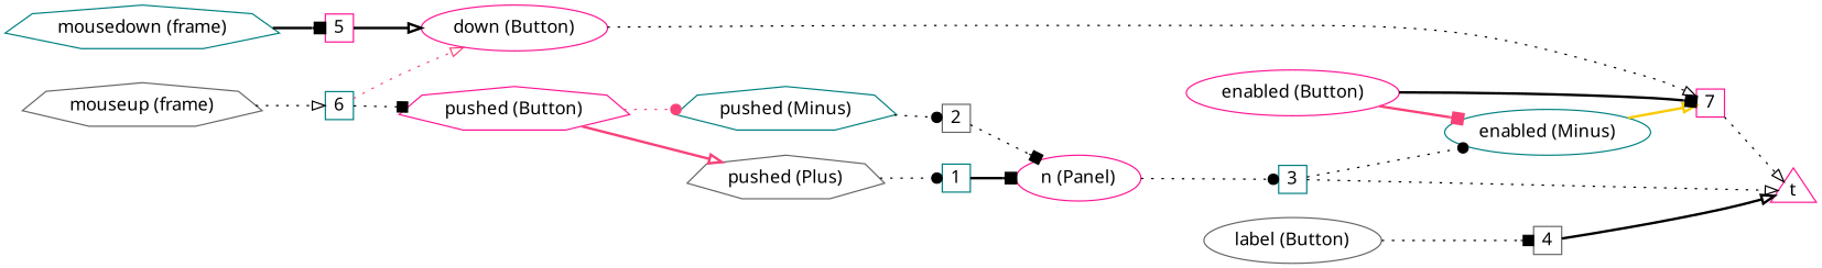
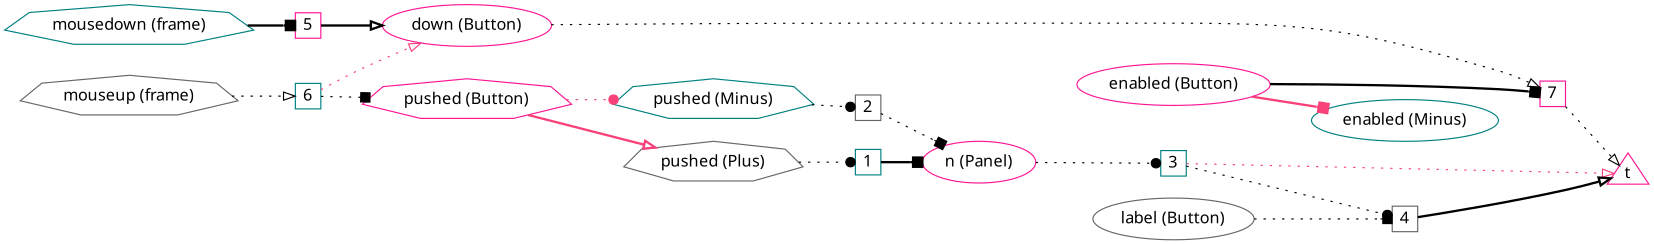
  digraph {
    rankdir=LR
    node [color=deeppink fontname="Avenir Next" shape=square]
    edge [arrowhead=onormal fontname="Avenir Next" style=dotted]
    t [fixedsize=true shape=triangle width=0.5]
    n2 [color=gray40 label="pushed (Plus)" shape=septagon]
    n3 [color=teal fixedsize=true label=1 width=0.3]
    n4 [label="n (Panel)" shape=""]
    n5 [color=teal fixedsize=true label=3 width=0.3]
    n6 [color=teal label="enabled (Minus)" shape=""]
    n7 [color=teal label="pushed (Minus)" shape=septagon]
    n8 [color=gray40 fixedsize=true label=2 width=0.3]
    n9 [fixedsize=true label=7 width=0.3]
    n10 [color=gray40 label="label (Button)" shape=""]
    n11 [color=gray40 fixedsize=true label=4 width=0.3]
    n12 [color=teal label="mousedown (frame)" shape=septagon]
    n13 [fixedsize=true label=5 width=0.3]
    n14 [label="down (Button)" shape=""]
    n15 [color=gray40 label="mouseup (frame)" shape=septagon]
    n16 [color=teal fixedsize=true label=6 width=0.3]
    n17 [label="pushed (Button)" shape=septagon]
    n18 [label="enabled (Button)" shape=""]
    n2 -> n3 [arrowhead=dot]
    n3 -> n4 [arrowhead=box style=bold]
    n4 -> n5 [arrowhead=dot]
-   n5 -> t
-   n5 -> n6 [arrowhead=dot]
-   n6 -> n9 [color="#f8ca00" style=bold]
+   n5 -> t [color="#f94179"]
+   n5 -> n11 [arrowhead=dot]
    n7 -> n8 [arrowhead=dot]
    n8 -> n4 [arrowhead=box]
    n9 -> t
    n10 -> n11 [arrowhead=box]
    n11 -> t [style=bold]
    n12 -> n13 [arrowhead=box style=bold]
    n13 -> n14 [style=bold]
    n14 -> n9
    n15 -> n16
    n16 -> n14 [color="#f94179"]
    n16 -> n17 [arrowhead=box]
    n17 -> n2 [color="#f94179" style=bold]
    n17 -> n7 [arrowhead=dot color="#f94179"]
    n18 -> n6 [arrowhead=box color="#f94179" style=bold]
    n18 -> n9 [arrowhead=box style=bold]
  }
